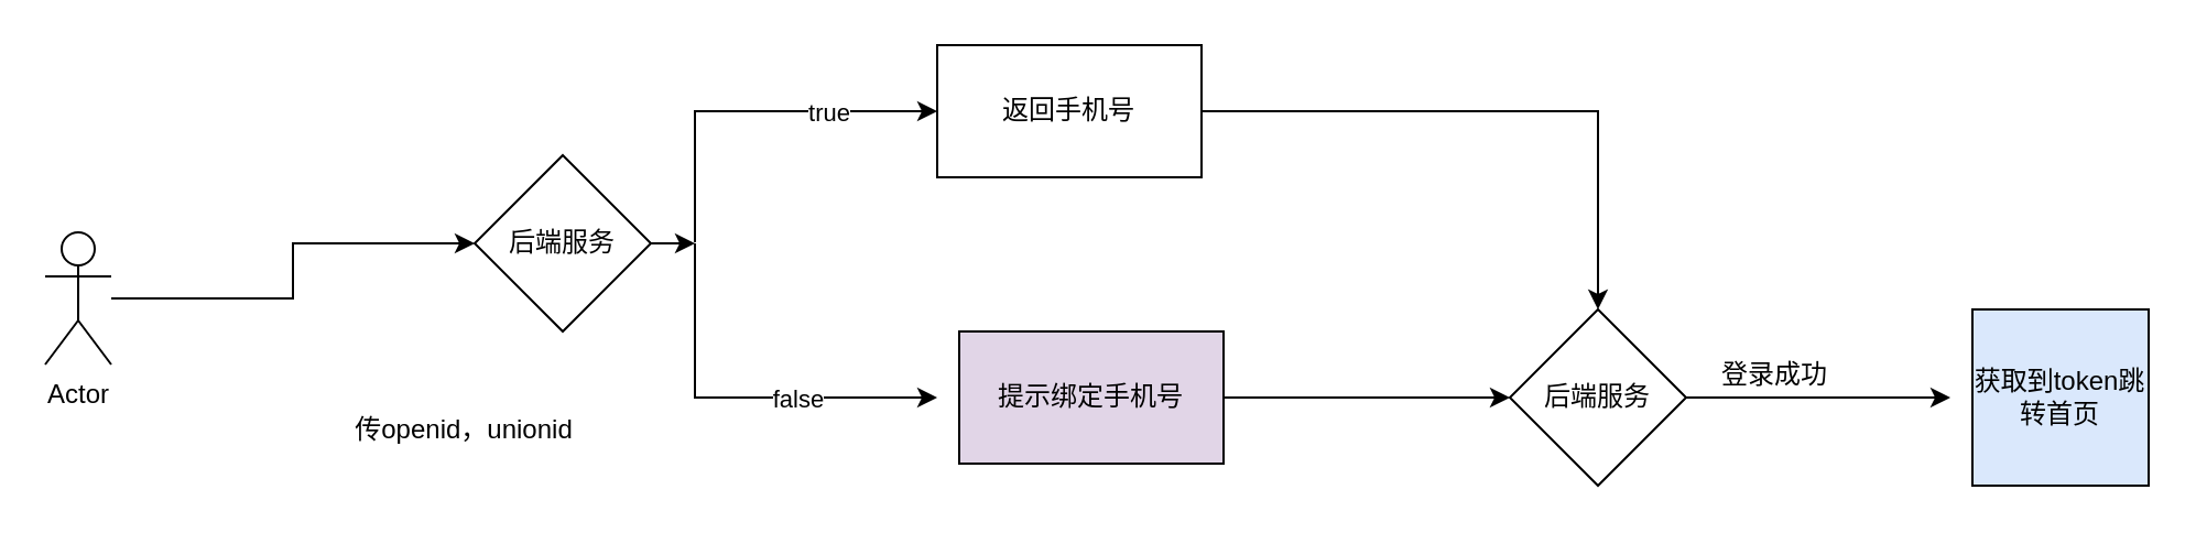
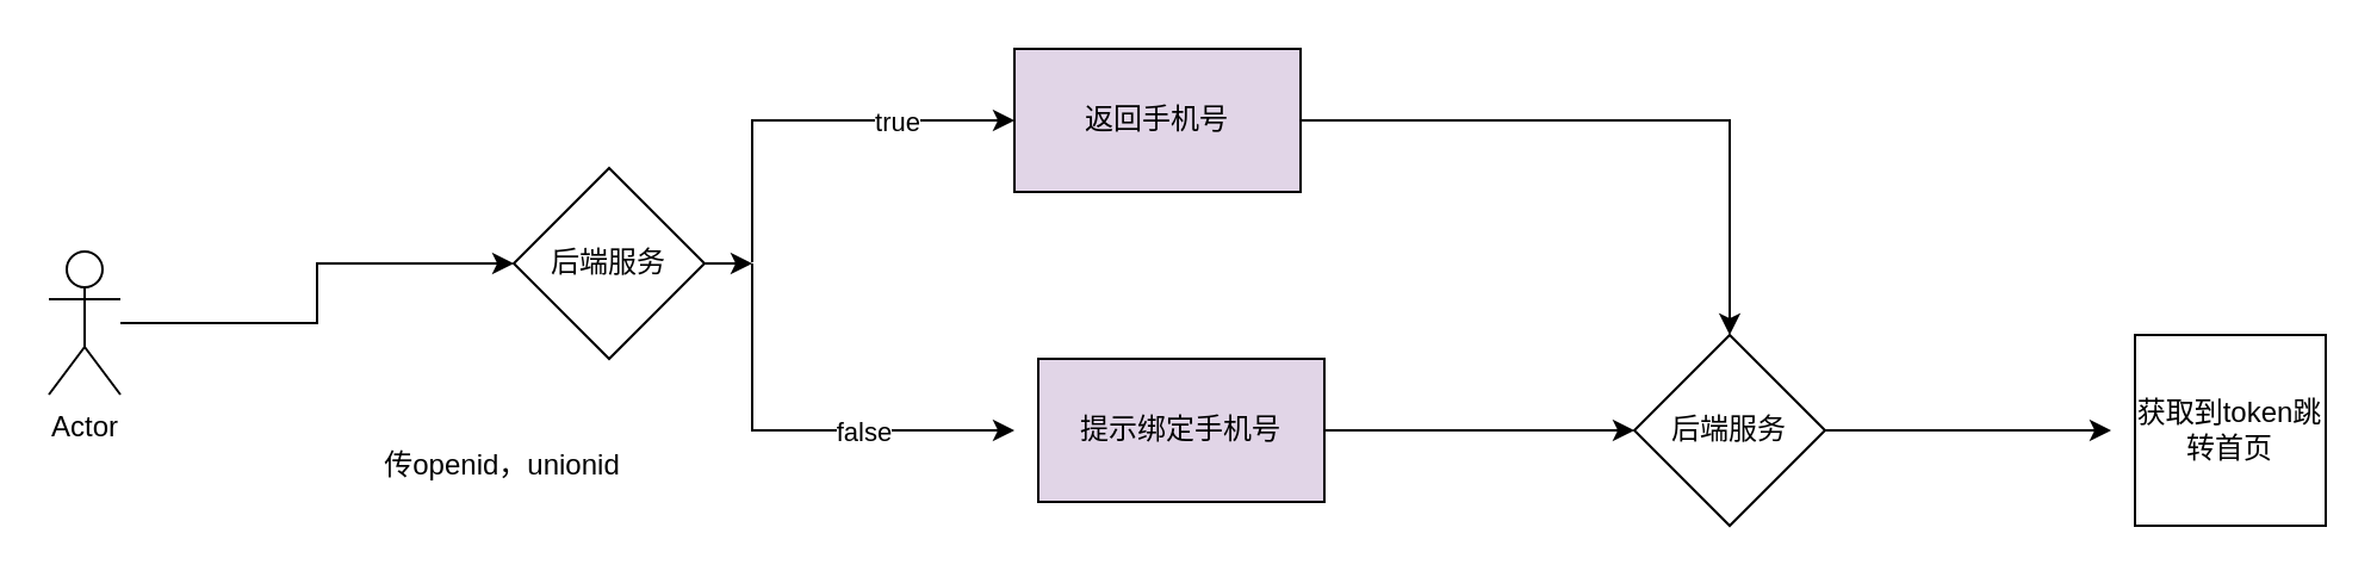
  <mxCell id="0" />
  <mxCell id="1" parent="0" />
  <mxCell id="2" style="edgeStyle=orthogonalEdgeStyle;rounded=0;orthogonalLoop=1;jettySize=auto;html=1;" edge="1" parent="1" source="3" target="5"><mxGeometry relative="1" as="geometry" /></mxCell>
  <mxCell id="3" value="Actor" style="shape=umlActor;verticalLabelPosition=bottom;verticalAlign=top;html=1;outlineConnect=0;" vertex="1" parent="1"><mxGeometry x="20" y="105" width="30" height="60" as="geometry" /></mxCell>
  <mxCell id="4" style="edgeStyle=orthogonalEdgeStyle;rounded=0;orthogonalLoop=1;jettySize=auto;html=1;" edge="1" parent="1" source="5"><mxGeometry relative="1" as="geometry"><mxPoint x="315" y="110" as="targetPoint" /></mxGeometry></mxCell>
  <mxCell id="5" value="后端服务" style="rhombus;whiteSpace=wrap;html=1;" vertex="1" parent="1"><mxGeometry x="215" y="70" width="80" height="80" as="geometry" /></mxCell>
  <mxCell id="6" value="传openid，unionid" style="text;html=1;align=center;verticalAlign=middle;resizable=0;points=[];autosize=1;strokeColor=none;fillColor=none;" vertex="1" parent="1"><mxGeometry x="155" y="185" width="110" height="20" as="geometry" /></mxCell>
  <mxCell id="7" value="" style="endArrow=classic;html=1;rounded=0;" edge="1" parent="1"><mxGeometry relative="1" as="geometry"><mxPoint x="315" y="109.5" as="sourcePoint" /><mxPoint x="425" y="50" as="targetPoint" /><Array as="points"><mxPoint x="315" y="50" /></Array></mxGeometry></mxCell>
  <mxCell id="8" value="true" style="edgeLabel;resizable=0;html=1;align=center;verticalAlign=middle;" connectable="0" vertex="1" parent="7"><mxGeometry relative="1" as="geometry"><mxPoint x="35" as="offset" /></mxGeometry></mxCell>
  <mxCell id="9" value="" style="endArrow=classic;html=1;rounded=0;" edge="1" parent="1"><mxGeometry relative="1" as="geometry"><mxPoint x="315" y="110" as="sourcePoint" /><mxPoint x="425" y="180" as="targetPoint" /><Array as="points"><mxPoint x="315" y="180" /></Array></mxGeometry></mxCell>
  <mxCell id="10" value="false" style="edgeLabel;html=1;align=center;verticalAlign=middle;resizable=0;points=[];" vertex="1" connectable="0" parent="9"><mxGeometry x="-0.2" relative="1" as="geometry"><mxPoint x="44" as="offset" /></mxGeometry></mxCell>
  <mxCell id="11" style="edgeStyle=orthogonalEdgeStyle;rounded=0;orthogonalLoop=1;jettySize=auto;html=1;entryX=0;entryY=0.5;entryDx=0;entryDy=0;" edge="1" parent="1" source="12" target="14"><mxGeometry relative="1" as="geometry" /></mxCell>
  <mxCell id="12" value="提示绑定手机号" style="rounded=0;whiteSpace=wrap;html=1;fillColor=#e1d5e7;" vertex="1" parent="1"><mxGeometry x="435" y="150" width="120" height="60" as="geometry" /></mxCell>
  <mxCell id="13" style="edgeStyle=orthogonalEdgeStyle;rounded=0;orthogonalLoop=1;jettySize=auto;html=1;" edge="1" parent="1" source="14"><mxGeometry relative="1" as="geometry"><mxPoint x="885" y="180" as="targetPoint" /></mxGeometry></mxCell>
  <mxCell id="14" value="后端服务" style="rhombus;whiteSpace=wrap;html=1;" vertex="1" parent="1"><mxGeometry x="685" y="140" width="80" height="80" as="geometry" /></mxCell>
- <mxCell id="15" value="登录成功" style="text;html=1;align=center;verticalAlign=middle;resizable=0;points=[];autosize=1;strokeColor=none;fillColor=none;" vertex="1" parent="1"><mxGeometry x="775" y="160" width="60" height="20" as="geometry" /></mxCell>
- <mxCell id="16" value="获取到token跳转首页" style="whiteSpace=wrap;html=1;aspect=fixed;fillColor=#dae8fc;" vertex="1" parent="1"><mxGeometry x="895" y="140" width="80" height="80" as="geometry" /></mxCell>
+ <mxCell id="16" value="获取到token跳转首页" style="whiteSpace=wrap;html=1;aspect=fixed;" vertex="1" parent="1"><mxGeometry x="895" y="140" width="80" height="80" as="geometry" /></mxCell>
  <mxCell id="17" style="edgeStyle=orthogonalEdgeStyle;rounded=0;orthogonalLoop=1;jettySize=auto;html=1;entryX=0.5;entryY=0;entryDx=0;entryDy=0;" edge="1" parent="1" source="18" target="14"><mxGeometry relative="1" as="geometry" /></mxCell>
- <mxCell id="18" value="返回手机号" style="rounded=0;whiteSpace=wrap;html=1;" vertex="1" parent="1"><mxGeometry x="425" y="20" width="120" height="60" as="geometry" /></mxCell>
+ <mxCell id="18" value="返回手机号" style="rounded=0;whiteSpace=wrap;html=1;fillColor=#e1d5e7;" vertex="1" parent="1"><mxGeometry x="425" y="20" width="120" height="60" as="geometry" /></mxCell>
